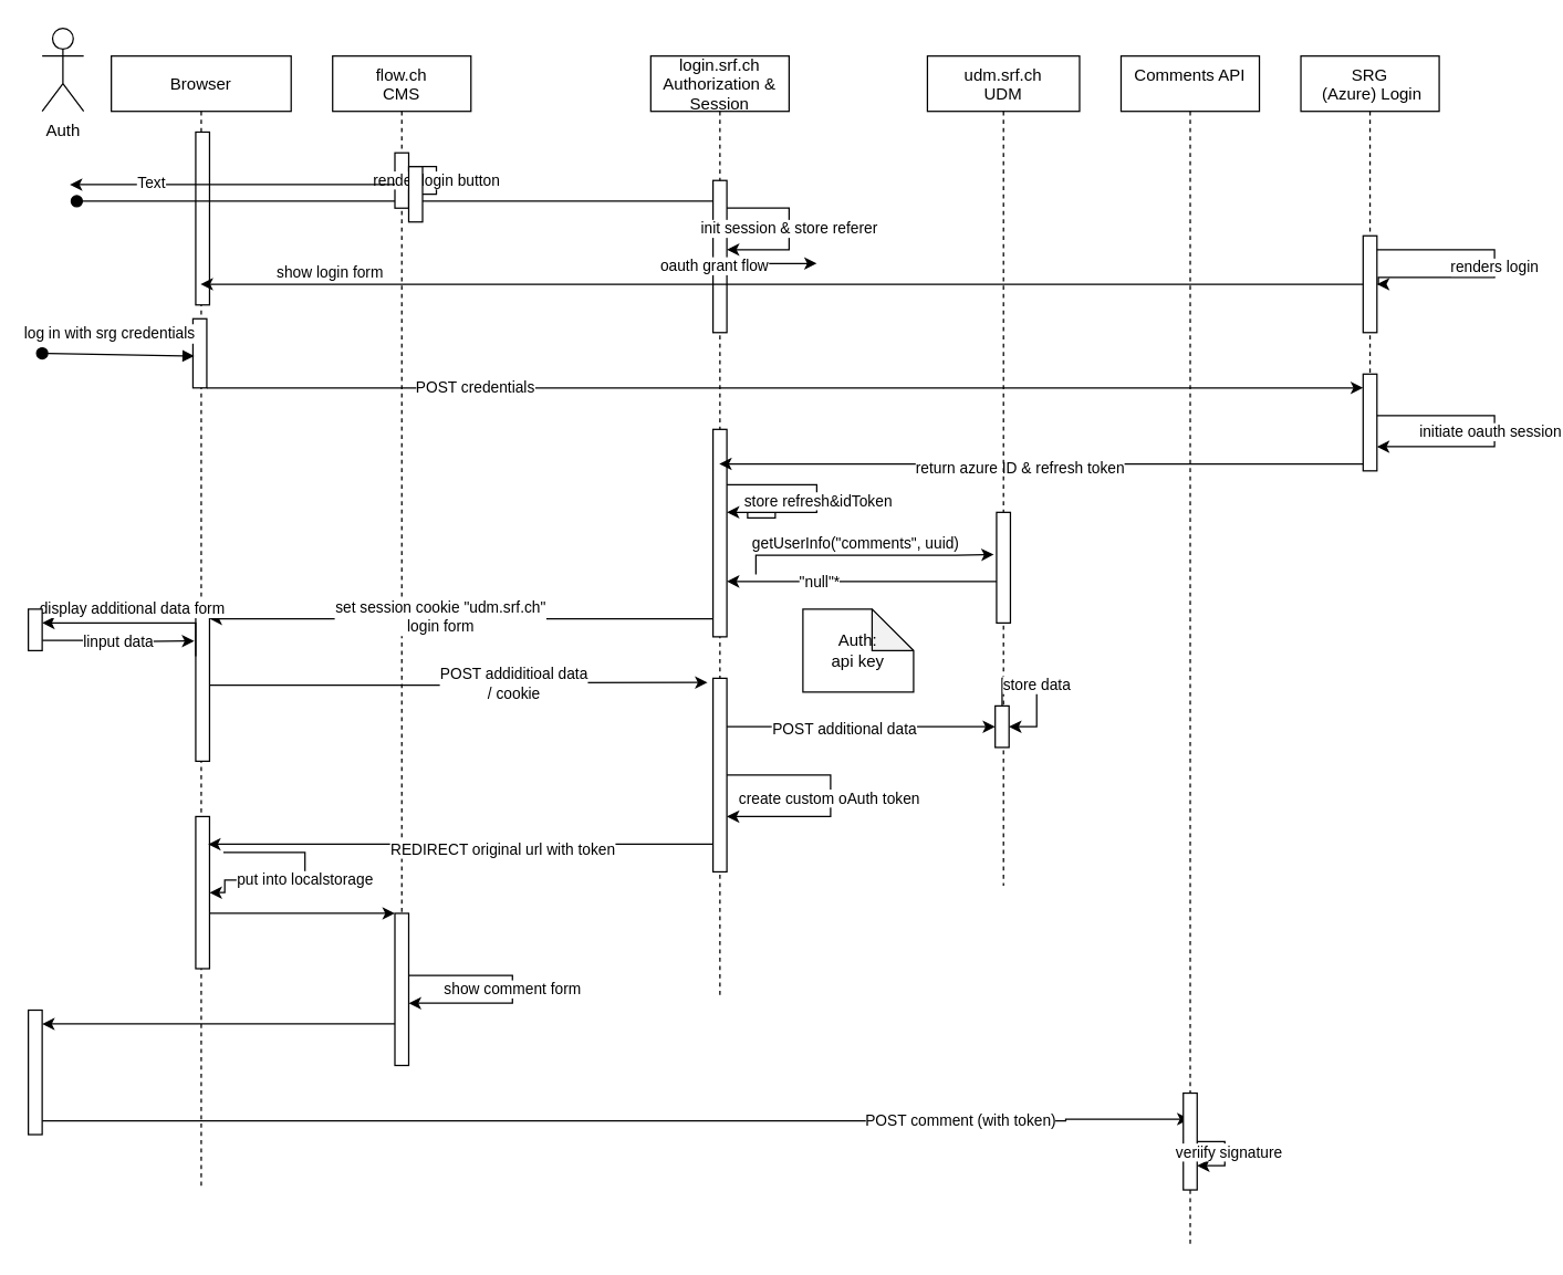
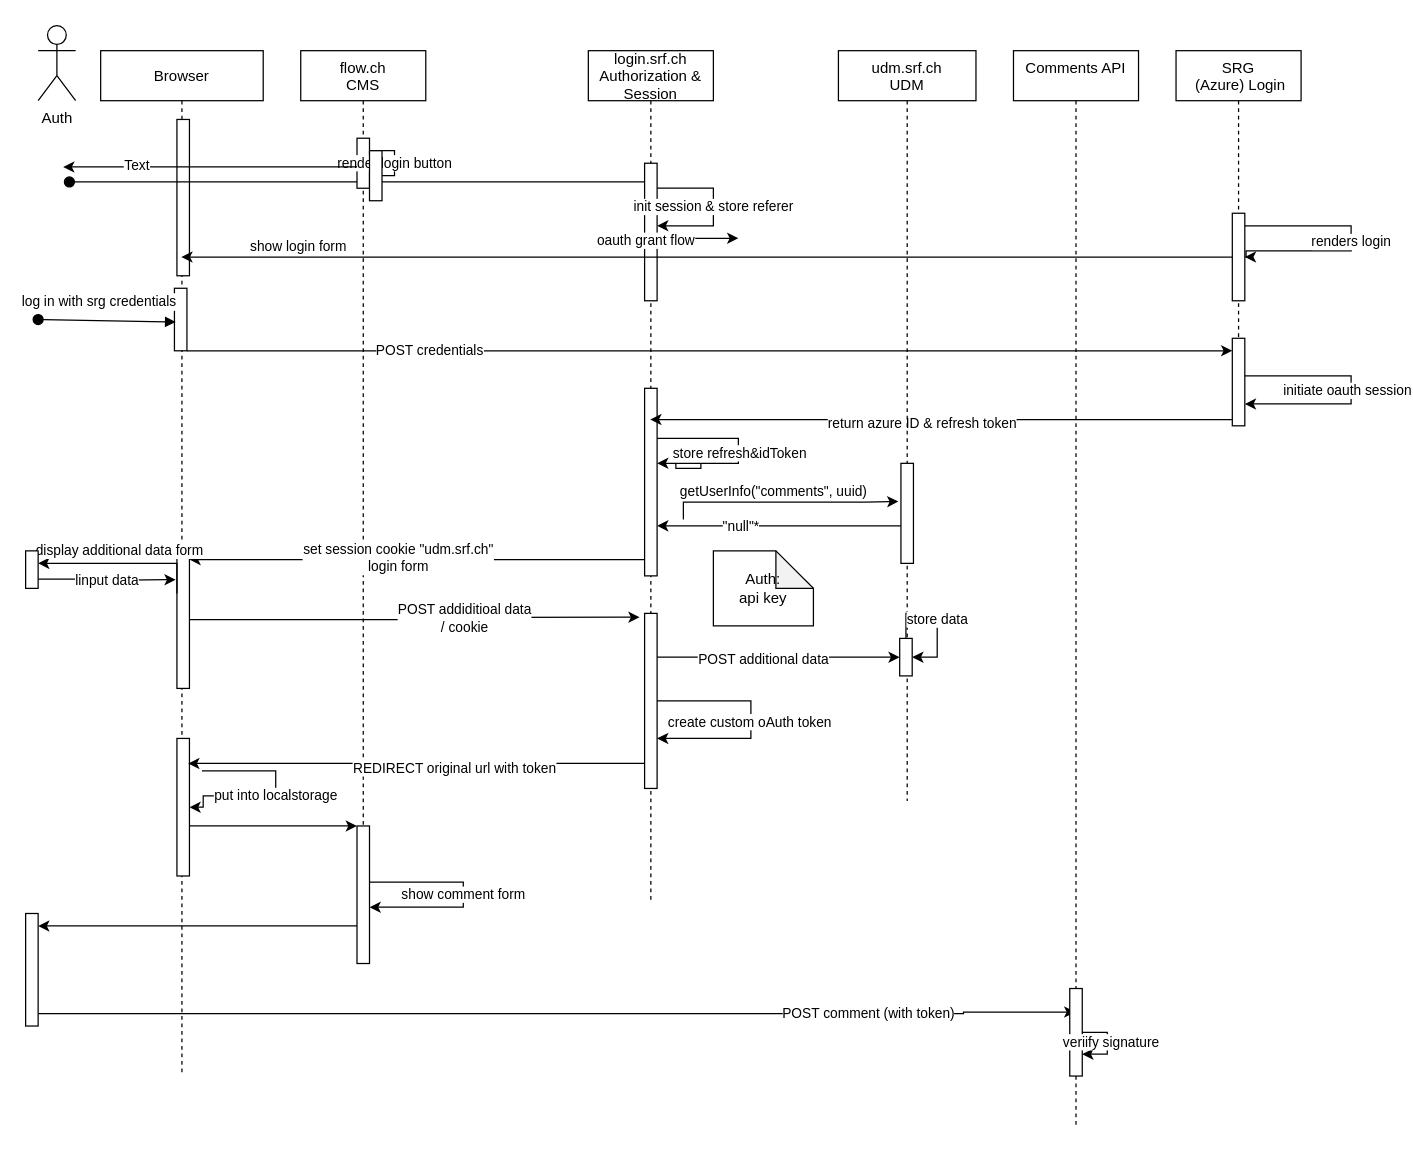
  <mxCell id="0" />
  <mxCell id="1" parent="0" />
  <mxCell id="2" value="Browser" style="shape=umlLifeline;perimeter=lifelinePerimeter;container=1;collapsible=0;recursiveResize=0;rounded=0;shadow=0;strokeWidth=1;" parent="1" vertex="1"><mxGeometry x="80" y="40" width="130" height="820" as="geometry" /></mxCell>
  <mxCell id="3" value="" style="points=[];perimeter=orthogonalPerimeter;rounded=0;shadow=0;strokeWidth=1;" parent="2" vertex="1"><mxGeometry x="61" y="55" width="10" height="125" as="geometry" /></mxCell>
  <mxCell id="4" value="" style="points=[];perimeter=orthogonalPerimeter;rounded=0;shadow=0;strokeWidth=1;" vertex="1" parent="2"><mxGeometry x="59" y="190" width="10" height="50" as="geometry" /></mxCell>
  <mxCell id="5" value="" style="points=[];perimeter=orthogonalPerimeter;rounded=0;shadow=0;strokeWidth=1;" vertex="1" parent="2"><mxGeometry x="61" y="400" width="10" height="110" as="geometry" /></mxCell>
  <mxCell id="6" value="" style="points=[];perimeter=orthogonalPerimeter;rounded=0;shadow=0;strokeWidth=1;" vertex="1" parent="2"><mxGeometry x="61" y="550" width="10" height="110" as="geometry" /></mxCell>
  <mxCell id="7" value="" style="verticalAlign=bottom;startArrow=oval;endArrow=block;startSize=8;shadow=0;strokeWidth=1;" edge="1" parent="2"><mxGeometry x="-0.106" y="6" relative="1" as="geometry"><mxPoint x="-25" y="105" as="sourcePoint" /><mxPoint x="444.5" y="105" as="targetPoint" /><mxPoint as="offset" /><Array as="points" /></mxGeometry></mxCell>
  <mxCell id="8" value="put into localstorage" style="edgeStyle=orthogonalEdgeStyle;rounded=0;orthogonalLoop=1;jettySize=auto;html=1;" edge="1" parent="2" target="6"><mxGeometry relative="1" as="geometry"><mxPoint x="81" y="576" as="sourcePoint" /><mxPoint x="81.5" y="638.51" as="targetPoint" /><Array as="points"><mxPoint x="140" y="576" /><mxPoint x="140" y="596" /><mxPoint x="82" y="596" /><mxPoint x="82" y="605" /></Array></mxGeometry></mxCell>
  <mxCell id="9" value="flow.ch&#10;CMS" style="shape=umlLifeline;perimeter=lifelinePerimeter;container=1;collapsible=0;recursiveResize=0;rounded=0;shadow=0;strokeWidth=1;" parent="1" vertex="1"><mxGeometry x="240" y="40" width="100" height="730" as="geometry" /></mxCell>
  <mxCell id="10" value="" style="points=[];perimeter=orthogonalPerimeter;rounded=0;shadow=0;strokeWidth=1;" parent="9" vertex="1"><mxGeometry x="45" y="70" width="10" height="40" as="geometry" /></mxCell>
  <mxCell id="11" value="render login button" style="edgeStyle=orthogonalEdgeStyle;rounded=0;orthogonalLoop=1;jettySize=auto;html=1;elbow=vertical;" edge="1" parent="9" source="10" target="10"><mxGeometry relative="1" as="geometry" /></mxCell>
  <mxCell id="12" value="" style="points=[];perimeter=orthogonalPerimeter;rounded=0;shadow=0;strokeWidth=1;" vertex="1" parent="9"><mxGeometry x="45" y="620" width="10" height="110" as="geometry" /></mxCell>
  <mxCell id="13" value="show comment form" style="edgeStyle=orthogonalEdgeStyle;rounded=0;orthogonalLoop=1;jettySize=auto;html=1;elbow=horizontal;" edge="1" parent="9" source="12" target="12"><mxGeometry relative="1" as="geometry"><Array as="points"><mxPoint x="130" y="675" /></Array></mxGeometry></mxCell>
  <mxCell id="14" value="Auth" style="shape=umlActor;verticalLabelPosition=bottom;verticalAlign=top;html=1;outlineConnect=0;" vertex="1" parent="1"><mxGeometry x="30" y="20" width="30" height="60" as="geometry" /></mxCell>
  <mxCell id="15" value="login.srf.ch&#10;Authorization &amp;&#10;Session" style="shape=umlLifeline;perimeter=lifelinePerimeter;container=1;collapsible=0;recursiveResize=0;rounded=0;shadow=0;strokeWidth=1;" vertex="1" parent="1"><mxGeometry x="470" y="40" width="100" height="680" as="geometry" /></mxCell>
  <mxCell id="16" value="" style="points=[];perimeter=orthogonalPerimeter;rounded=0;shadow=0;strokeWidth=1;" vertex="1" parent="15"><mxGeometry x="45" y="90" width="10" height="110" as="geometry" /></mxCell>
  <mxCell id="17" value="init session &amp;amp; store referer" style="edgeStyle=orthogonalEdgeStyle;rounded=0;orthogonalLoop=1;jettySize=auto;html=1;" edge="1" parent="15" source="16" target="16"><mxGeometry relative="1" as="geometry"><Array as="points"><mxPoint x="100" y="110" /><mxPoint x="100" y="140" /></Array></mxGeometry></mxCell>
  <mxCell id="18" value="" style="points=[];perimeter=orthogonalPerimeter;rounded=0;shadow=0;strokeWidth=1;" vertex="1" parent="15"><mxGeometry x="45" y="270" width="10" height="150" as="geometry" /></mxCell>
  <mxCell id="19" style="edgeStyle=orthogonalEdgeStyle;rounded=0;orthogonalLoop=1;jettySize=auto;html=1;" edge="1" parent="15" source="18" target="18"><mxGeometry relative="1" as="geometry"><mxPoint x="60" y="330" as="targetPoint" /><Array as="points"><mxPoint x="120" y="310" /><mxPoint x="120" y="330" /><mxPoint x="70" y="330" /><mxPoint x="70" y="334" /><mxPoint x="90" y="334" /><mxPoint x="90" y="330" /></Array></mxGeometry></mxCell>
  <mxCell id="20" value="store refresh&amp;amp;idToken" style="edgeLabel;html=1;align=center;verticalAlign=middle;resizable=0;points=[];" vertex="1" connectable="0" parent="19"><mxGeometry x="-0.247" relative="1" as="geometry"><mxPoint y="1" as="offset" /></mxGeometry></mxCell>
  <mxCell id="21" value="" style="points=[];perimeter=orthogonalPerimeter;rounded=0;shadow=0;strokeWidth=1;" vertex="1" parent="15"><mxGeometry x="45" y="450" width="10" height="140" as="geometry" /></mxCell>
  <mxCell id="22" style="edgeStyle=orthogonalEdgeStyle;rounded=0;orthogonalLoop=1;jettySize=auto;html=1;" edge="1" parent="15" source="21" target="21"><mxGeometry relative="1" as="geometry"><Array as="points"><mxPoint x="130" y="520" /><mxPoint x="90" y="550" /></Array></mxGeometry></mxCell>
  <mxCell id="23" value="create custom oAuth token" style="edgeLabel;html=1;align=center;verticalAlign=middle;resizable=0;points=[];" vertex="1" connectable="0" parent="22"><mxGeometry x="0.006" y="-2" relative="1" as="geometry"><mxPoint as="offset" /></mxGeometry></mxCell>
  <mxCell id="24" value="SRG&#10; (Azure) Login" style="shape=umlLifeline;perimeter=lifelinePerimeter;container=1;collapsible=0;recursiveResize=0;rounded=0;shadow=0;strokeWidth=1;" vertex="1" parent="1"><mxGeometry x="940" y="40" width="100" height="300" as="geometry" /></mxCell>
  <mxCell id="25" value="" style="points=[];perimeter=orthogonalPerimeter;rounded=0;shadow=0;strokeWidth=1;" vertex="1" parent="24"><mxGeometry x="45" y="130" width="10" height="70" as="geometry" /></mxCell>
  <mxCell id="26" value="" style="points=[];perimeter=orthogonalPerimeter;rounded=0;shadow=0;strokeWidth=1;" vertex="1" parent="24"><mxGeometry x="45" y="230" width="10" height="70" as="geometry" /></mxCell>
  <mxCell id="27" value="renders login" style="edgeStyle=orthogonalEdgeStyle;rounded=0;orthogonalLoop=1;jettySize=auto;html=1;" edge="1" parent="24" source="25" target="25"><mxGeometry relative="1" as="geometry"><mxPoint x="80" y="160" as="targetPoint" /><Array as="points"><mxPoint x="140" y="140" /><mxPoint x="140" y="160" /><mxPoint x="56" y="160" /><mxPoint x="56" y="165" /></Array></mxGeometry></mxCell>
  <mxCell id="28" style="edgeStyle=orthogonalEdgeStyle;rounded=0;orthogonalLoop=1;jettySize=auto;html=1;entryX=1;entryY=0.75;entryDx=0;entryDy=0;entryPerimeter=0;" edge="1" parent="24" source="26" target="26"><mxGeometry relative="1" as="geometry"><Array as="points"><mxPoint x="140" y="260" /><mxPoint x="140" y="283" /></Array></mxGeometry></mxCell>
  <mxCell id="29" value="initiate oauth session" style="edgeLabel;html=1;align=center;verticalAlign=middle;resizable=0;points=[];" vertex="1" connectable="0" parent="28"><mxGeometry x="-0.008" y="-4" relative="1" as="geometry"><mxPoint y="1" as="offset" /></mxGeometry></mxCell>
  <mxCell id="30" style="edgeStyle=orthogonalEdgeStyle;rounded=0;orthogonalLoop=1;jettySize=auto;html=1;" edge="1" parent="1" source="16"><mxGeometry relative="1" as="geometry"><mxPoint x="590" y="190" as="targetPoint" /><Array as="points"><mxPoint x="490" y="190" /><mxPoint x="490" y="190" /></Array></mxGeometry></mxCell>
  <mxCell id="31" value="oauth grant flow" style="edgeLabel;html=1;align=center;verticalAlign=middle;resizable=0;points=[];" vertex="1" connectable="0" parent="30"><mxGeometry x="-0.2" y="-1" relative="1" as="geometry"><mxPoint as="offset" /></mxGeometry></mxCell>
  <mxCell id="32" style="edgeStyle=orthogonalEdgeStyle;rounded=0;orthogonalLoop=1;jettySize=auto;html=1;" edge="1" parent="1" source="25" target="2"><mxGeometry relative="1" as="geometry"><Array as="points"><mxPoint x="310" y="205" /><mxPoint x="310" y="205" /></Array></mxGeometry></mxCell>
  <mxCell id="33" value="show login form" style="edgeLabel;html=1;align=center;verticalAlign=middle;resizable=0;points=[];" vertex="1" connectable="0" parent="32"><mxGeometry x="0.844" relative="1" as="geometry"><mxPoint x="27" y="-9" as="offset" /></mxGeometry></mxCell>
  <mxCell id="34" value="log in with srg credentials" style="verticalAlign=bottom;startArrow=oval;endArrow=block;startSize=8;shadow=0;strokeWidth=1;entryX=0.1;entryY=0.54;entryDx=0;entryDy=0;entryPerimeter=0;" edge="1" parent="1" target="4"><mxGeometry x="-0.106" y="6" relative="1" as="geometry"><mxPoint x="30" y="255" as="sourcePoint" /><mxPoint x="175" y="147" as="targetPoint" /><mxPoint as="offset" /><Array as="points" /></mxGeometry></mxCell>
  <mxCell id="35" style="edgeStyle=orthogonalEdgeStyle;rounded=0;orthogonalLoop=1;jettySize=auto;html=1;entryX=0;entryY=0.143;entryDx=0;entryDy=0;entryPerimeter=0;" edge="1" parent="1" source="4" target="26"><mxGeometry relative="1" as="geometry"><Array as="points"><mxPoint x="280" y="280" /><mxPoint x="280" y="280" /></Array></mxGeometry></mxCell>
  <mxCell id="36" value="POST credentials" style="edgeLabel;html=1;align=center;verticalAlign=middle;resizable=0;points=[];" vertex="1" connectable="0" parent="35"><mxGeometry x="-0.538" y="1" relative="1" as="geometry"><mxPoint as="offset" /></mxGeometry></mxCell>
  <mxCell id="37" style="edgeStyle=orthogonalEdgeStyle;rounded=0;orthogonalLoop=1;jettySize=auto;html=1;" edge="1" parent="1" source="26" target="15"><mxGeometry relative="1" as="geometry"><Array as="points"><mxPoint x="860" y="335" /><mxPoint x="860" y="335" /></Array></mxGeometry></mxCell>
  <mxCell id="38" value="return azure ID &amp;amp; refresh token" style="edgeLabel;html=1;align=center;verticalAlign=middle;resizable=0;points=[];" vertex="1" connectable="0" parent="37"><mxGeometry x="0.071" y="2" relative="1" as="geometry"><mxPoint as="offset" /></mxGeometry></mxCell>
  <mxCell id="39" value="udm.srf.ch&#10;UDM" style="shape=umlLifeline;perimeter=lifelinePerimeter;container=1;collapsible=0;recursiveResize=0;rounded=0;shadow=0;strokeWidth=1;" vertex="1" parent="1"><mxGeometry x="670" y="40" width="110" height="600" as="geometry" /></mxCell>
  <mxCell id="40" value="" style="points=[];perimeter=orthogonalPerimeter;rounded=0;shadow=0;strokeWidth=1;" vertex="1" parent="39"><mxGeometry x="50" y="330" width="10" height="80" as="geometry" /></mxCell>
  <mxCell id="41" style="edgeStyle=orthogonalEdgeStyle;rounded=0;orthogonalLoop=1;jettySize=auto;html=1;entryX=-0.2;entryY=0.381;entryDx=0;entryDy=0;entryPerimeter=0;" edge="1" parent="39" target="40"><mxGeometry relative="1" as="geometry"><mxPoint x="-124" y="375" as="sourcePoint" /><mxPoint x="45" y="361" as="targetPoint" /><Array as="points"><mxPoint x="-124" y="361" /><mxPoint x="21" y="361" /></Array></mxGeometry></mxCell>
  <mxCell id="42" value="getUserInfo(&quot;comments&quot;, uuid)" style="edgeLabel;html=1;align=center;verticalAlign=middle;resizable=0;points=[];" vertex="1" connectable="0" parent="41"><mxGeometry x="-0.27" y="-2" relative="1" as="geometry"><mxPoint x="17" y="-11" as="offset" /></mxGeometry></mxCell>
  <mxCell id="43" value="" style="rounded=0;whiteSpace=wrap;html=1;" vertex="1" parent="39"><mxGeometry x="49" y="470" width="10" height="30" as="geometry" /></mxCell>
  <mxCell id="44" value="store data" style="edgeStyle=orthogonalEdgeStyle;rounded=0;orthogonalLoop=1;jettySize=auto;html=1;entryX=1;entryY=0.5;entryDx=0;entryDy=0;" edge="1" parent="39" source="43" target="43"><mxGeometry relative="1" as="geometry" /></mxCell>
  <mxCell id="45" style="edgeStyle=orthogonalEdgeStyle;rounded=0;orthogonalLoop=1;jettySize=auto;html=1;" edge="1" parent="1" source="40" target="18"><mxGeometry relative="1" as="geometry"><mxPoint x="530" y="391" as="targetPoint" /><Array as="points"><mxPoint x="620" y="420" /><mxPoint x="620" y="420" /></Array></mxGeometry></mxCell>
  <mxCell id="46" value="&quot;null&quot;*" style="edgeLabel;html=1;align=center;verticalAlign=middle;resizable=0;points=[];" vertex="1" connectable="0" parent="45"><mxGeometry x="0.321" relative="1" as="geometry"><mxPoint as="offset" /></mxGeometry></mxCell>
  <mxCell id="47" style="edgeStyle=orthogonalEdgeStyle;rounded=0;orthogonalLoop=1;jettySize=auto;html=1;" edge="1" parent="1"><mxGeometry relative="1" as="geometry"><mxPoint x="515" y="447" as="sourcePoint" /><mxPoint x="151" y="447" as="targetPoint" /><Array as="points"><mxPoint x="410" y="447" /><mxPoint x="410" y="447" /></Array></mxGeometry></mxCell>
  <mxCell id="48" value="set session cookie &quot;udm.srf.ch&quot;&lt;br&gt;login form" style="edgeLabel;html=1;align=center;verticalAlign=middle;resizable=0;points=[];" vertex="1" connectable="0" parent="47"><mxGeometry x="0.088" y="-2" relative="1" as="geometry"><mxPoint as="offset" /></mxGeometry></mxCell>
  <mxCell id="49" value="display additional data form" style="edgeStyle=orthogonalEdgeStyle;rounded=0;orthogonalLoop=1;jettySize=auto;html=1;" edge="1" parent="1" target="51"><mxGeometry x="0.03" y="-10" relative="1" as="geometry"><mxPoint y="450" as="targetPoint" x="0" /><mxPoint x="141" y="474" as="sourcePoint" /><Array as="points"><mxPoint x="141" y="450" /><mxPoint x="30" y="450" /></Array><mxPoint as="offset" /></mxGeometry></mxCell>
  <mxCell id="50" value="linput data" style="edgeStyle=orthogonalEdgeStyle;rounded=0;orthogonalLoop=1;jettySize=auto;html=1;exitX=1;exitY=0.75;exitDx=0;exitDy=0;" edge="1" parent="1" source="51"><mxGeometry relative="1" as="geometry"><mxPoint x="140" y="463" as="targetPoint" /></mxGeometry></mxCell>
  <mxCell id="51" value="" style="rounded=0;whiteSpace=wrap;html=1;" vertex="1" parent="1"><mxGeometry x="20" y="440" width="10" height="30" as="geometry" /></mxCell>
  <mxCell id="52" style="edgeStyle=orthogonalEdgeStyle;rounded=0;orthogonalLoop=1;jettySize=auto;html=1;entryX=-0.4;entryY=0.022;entryDx=0;entryDy=0;entryPerimeter=0;" edge="1" parent="1" source="5" target="21"><mxGeometry relative="1" as="geometry" /></mxCell>
  <mxCell id="53" value="POST addiditioal data&lt;br&gt;/ cookie" style="edgeLabel;html=1;align=center;verticalAlign=middle;resizable=0;points=[];" vertex="1" connectable="0" parent="52"><mxGeometry x="0.222" relative="1" as="geometry"><mxPoint as="offset" /></mxGeometry></mxCell>
  <mxCell id="54" style="edgeStyle=orthogonalEdgeStyle;rounded=0;orthogonalLoop=1;jettySize=auto;html=1;entryX=0;entryY=0.5;entryDx=0;entryDy=0;" edge="1" parent="1" source="21" target="43"><mxGeometry relative="1" as="geometry"><Array as="points"><mxPoint x="570" y="525" /><mxPoint x="570" y="525" /></Array></mxGeometry></mxCell>
  <mxCell id="55" value="POST additional data" style="edgeLabel;html=1;align=center;verticalAlign=middle;resizable=0;points=[];" vertex="1" connectable="0" parent="54"><mxGeometry x="-0.132" relative="1" as="geometry"><mxPoint y="1" as="offset" /></mxGeometry></mxCell>
- <mxCell id="56" value="Auth:&lt;br&gt;api key" style="shape=note;whiteSpace=wrap;html=1;backgroundOutline=1;darkOpacity=0.05;" vertex="1" parent="1"><mxGeometry x="580" y="440" width="80" height="60" as="geometry" /></mxCell>
+ <mxCell id="56" value="Auth:&lt;br&gt;api key" style="shape=note;whiteSpace=wrap;html=1;backgroundOutline=1;darkOpacity=0.05;" vertex="1" parent="1"><mxGeometry x="570" y="440" width="80" height="60" as="geometry" /></mxCell>
  <mxCell id="57" style="edgeStyle=orthogonalEdgeStyle;rounded=0;orthogonalLoop=1;jettySize=auto;html=1;entryX=0.9;entryY=0.182;entryDx=0;entryDy=0;entryPerimeter=0;" edge="1" parent="1" source="21" target="6"><mxGeometry relative="1" as="geometry"><mxPoint x="310" y="650" as="targetPoint" /><Array as="points"><mxPoint x="420" y="610" /><mxPoint x="420" y="610" /></Array></mxGeometry></mxCell>
  <mxCell id="58" value="REDIRECT original url with token" style="edgeLabel;html=1;align=center;verticalAlign=middle;resizable=0;points=[];" vertex="1" connectable="0" parent="57"><mxGeometry x="-0.162" y="3" relative="1" as="geometry"><mxPoint as="offset" /></mxGeometry></mxCell>
  <mxCell id="59" style="edgeStyle=orthogonalEdgeStyle;rounded=0;orthogonalLoop=1;jettySize=auto;html=1;" edge="1" parent="1"><mxGeometry relative="1" as="geometry"><mxPoint x="50" y="133" as="targetPoint" /><mxPoint x="285" y="133" as="sourcePoint" /><Array as="points"><mxPoint x="220" y="133" /><mxPoint x="220" y="133" /></Array></mxGeometry></mxCell>
  <mxCell id="60" value="Text" style="edgeLabel;html=1;align=center;verticalAlign=middle;resizable=0;points=[];" vertex="1" connectable="0" parent="59"><mxGeometry x="0.506" y="-2" relative="1" as="geometry"><mxPoint as="offset" /></mxGeometry></mxCell>
  <mxCell id="61" value="" style="points=[];perimeter=orthogonalPerimeter;rounded=0;shadow=0;strokeWidth=1;" vertex="1" parent="1"><mxGeometry x="295" y="120" width="10" height="40" as="geometry" /></mxCell>
  <mxCell id="62" style="edgeStyle=orthogonalEdgeStyle;rounded=0;orthogonalLoop=1;jettySize=auto;html=1;" edge="1" parent="1" source="6" target="12"><mxGeometry relative="1" as="geometry"><Array as="points"><mxPoint x="240" y="660" /><mxPoint x="240" y="660" /></Array></mxGeometry></mxCell>
  <mxCell id="63" style="edgeStyle=orthogonalEdgeStyle;rounded=0;orthogonalLoop=1;jettySize=auto;html=1;entryX=0.495;entryY=0.894;entryDx=0;entryDy=0;entryPerimeter=0;" edge="1" parent="1" source="65" target="67"><mxGeometry relative="1" as="geometry"><mxPoint x="770" y="880" as="targetPoint" /><Array as="points"><mxPoint x="770" y="810" /><mxPoint x="770" y="809" /></Array></mxGeometry></mxCell>
  <mxCell id="64" value="POST comment (with token)" style="edgeLabel;html=1;align=center;verticalAlign=middle;resizable=0;points=[];" vertex="1" connectable="0" parent="63"><mxGeometry x="0.595" y="2" relative="1" as="geometry"><mxPoint x="1" y="1" as="offset" /></mxGeometry></mxCell>
  <mxCell id="65" value="" style="rounded=0;whiteSpace=wrap;html=1;" vertex="1" parent="1"><mxGeometry x="20" y="730" width="10" height="90" as="geometry" /></mxCell>
  <mxCell id="66" style="edgeStyle=orthogonalEdgeStyle;rounded=0;orthogonalLoop=1;jettySize=auto;html=1;" edge="1" parent="1" source="12" target="65"><mxGeometry relative="1" as="geometry"><Array as="points"><mxPoint x="230" y="740" /><mxPoint x="230" y="740" /></Array></mxGeometry></mxCell>
  <mxCell id="67" value="Comments API&#10;" style="shape=umlLifeline;perimeter=lifelinePerimeter;container=1;collapsible=0;recursiveResize=0;rounded=0;shadow=0;strokeWidth=1;" vertex="1" parent="1"><mxGeometry x="810" y="40" width="100" height="860" as="geometry" /></mxCell>
  <mxCell id="68" value="" style="rounded=0;whiteSpace=wrap;html=1;" vertex="1" parent="67"><mxGeometry x="45" y="750" width="10" height="70" as="geometry" /></mxCell>
  <mxCell id="69" style="edgeStyle=orthogonalEdgeStyle;rounded=0;orthogonalLoop=1;jettySize=auto;html=1;entryX=1;entryY=0.75;entryDx=0;entryDy=0;" edge="1" parent="67" source="68" target="68"><mxGeometry relative="1" as="geometry"><Array as="points"><mxPoint x="75" y="785" /><mxPoint x="75" y="803" /></Array></mxGeometry></mxCell>
  <mxCell id="70" value="veriify signature" style="edgeLabel;html=1;align=center;verticalAlign=middle;resizable=0;points=[];" vertex="1" connectable="0" parent="69"><mxGeometry x="-0.061" y="2" relative="1" as="geometry"><mxPoint as="offset" /></mxGeometry></mxCell>
